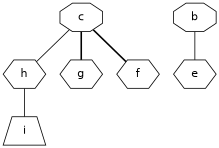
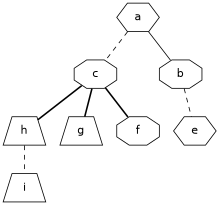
  strict graph {
    fontname="DejaVu Sans"
    node [fontname="DejaVu Sans" shape=hexagon]
    edge [dir=none fontname="DejaVu Sans" style=bold]
-   h [height=0.5 width=0.75]
+   h [height=0.5 shape=trapezium width=0.75]
    i [height=0.5 shape=trapezium width=0.75]
    c [height=0.5 shape=octagon width=0.75]
-   g [height=0.5 width=0.75]
-   f [height=0.5 width=0.75]
+   g [height=0.5 shape=trapezium width=0.75]
+   f [height=0.5 shape=octagon width=0.75]
    b [height=0.5 shape=octagon width=0.75]
    e [height=0.5 width=0.75]
-   h -- i [style=solid]
-   c -- h [style=solid]
+   a [height=0.5 width=0.75]
+   h -- i [style=dashed]
+   c -- h
    c -- g
    c -- f
-   b -- e [style=solid]
+   b -- e [style=dashed]
+   a -- c [style=dashed]
+   a -- b [style=solid]
  }
